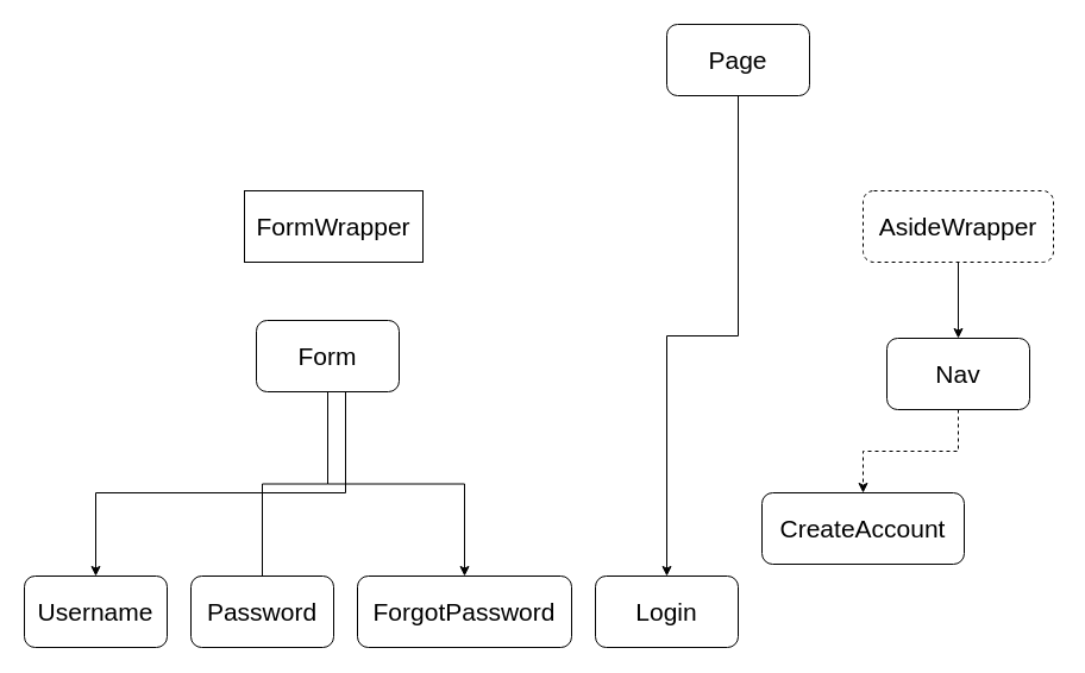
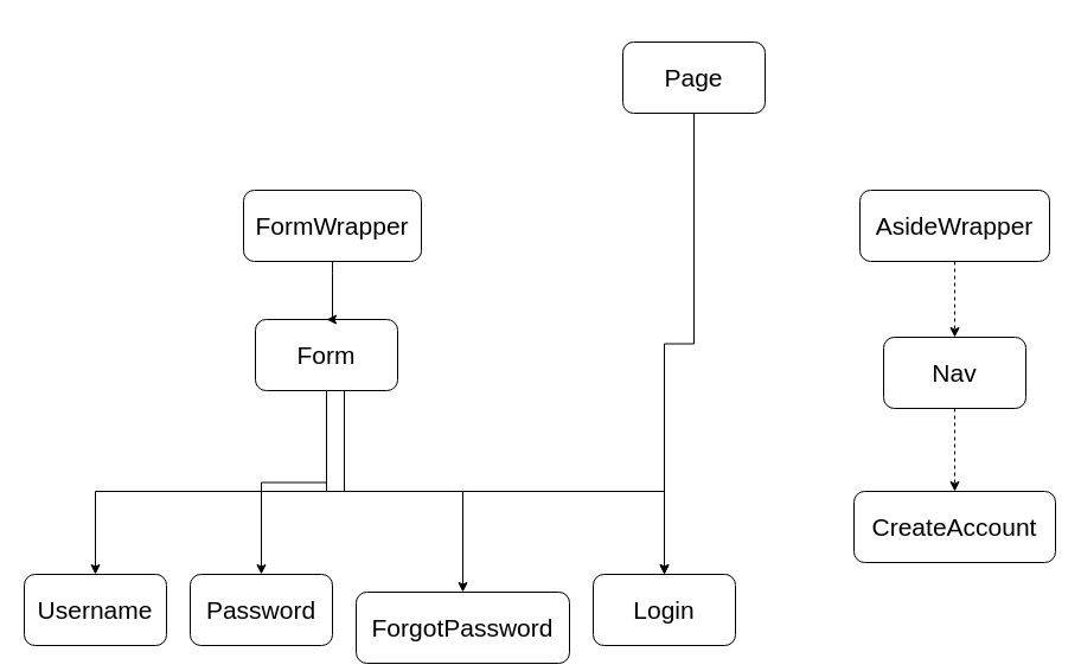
  <mxCell id="0" />
  <mxCell id="1" parent="0" />
  <mxCell id="2" style="edgeStyle=orthogonalEdgeStyle;rounded=0;orthogonalLoop=1;jettySize=auto;html=1;fontSize=21;" edge="1" parent="1" source="3" target="13"><mxGeometry relative="1" as="geometry" /></mxCell>
- <mxCell id="3" value="Page" style="rounded=1;whiteSpace=wrap;html=1;fontSize=21;" vertex="1" parent="1"><mxGeometry x="560" y="20" width="120" height="60" as="geometry" /></mxCell>
- <mxCell id="4" style="edgeStyle=orthogonalEdgeStyle;rounded=0;orthogonalLoop=1;jettySize=auto;html=1;entryX=0.5;entryY=0;entryDx=0;entryDy=0;fontSize=21;endArrow=none;" edge="1" parent="1" source="8" target="12"><mxGeometry relative="1" as="geometry" /></mxCell>
+ <mxCell id="3" value="Page" style="rounded=1;whiteSpace=wrap;html=1;fontSize=21;" vertex="1" parent="1"><mxGeometry x="525" y="35" width="120" height="60" as="geometry" /></mxCell>
+ <mxCell id="4" style="edgeStyle=orthogonalEdgeStyle;rounded=0;orthogonalLoop=1;jettySize=auto;html=1;entryX=0.5;entryY=0;entryDx=0;entryDy=0;fontSize=21;" edge="1" parent="1" source="8" target="12"><mxGeometry relative="1" as="geometry" /></mxCell>
  <mxCell id="5" style="edgeStyle=orthogonalEdgeStyle;rounded=0;orthogonalLoop=1;jettySize=auto;html=1;exitX=0.5;exitY=1;exitDx=0;exitDy=0;entryX=0.5;entryY=0;entryDx=0;entryDy=0;fontSize=21;" edge="1" parent="1" source="8" target="18"><mxGeometry relative="1" as="geometry" /></mxCell>
+ <mxCell id="6" style="edgeStyle=orthogonalEdgeStyle;rounded=0;orthogonalLoop=1;jettySize=auto;html=1;fontSize=21;" edge="1" parent="1" source="8" target="13"><mxGeometry relative="1" as="geometry"><Array as="points"><mxPoint x="290" y="414" /><mxPoint x="560" y="414" /></Array></mxGeometry></mxCell>
  <mxCell id="7" style="edgeStyle=orthogonalEdgeStyle;rounded=0;orthogonalLoop=1;jettySize=auto;html=1;fontSize=21;" edge="1" parent="1" source="8"><mxGeometry relative="1" as="geometry"><mxPoint x="80" y="484" as="targetPoint" /><Array as="points"><mxPoint x="290" y="414" /><mxPoint x="80" y="414" /></Array></mxGeometry></mxCell>
  <mxCell id="8" value="Form" style="rounded=1;whiteSpace=wrap;html=1;fontSize=21;" vertex="1" parent="1"><mxGeometry x="215" y="269" width="120" height="60" as="geometry" /></mxCell>
  <mxCell id="9" style="edgeStyle=orthogonalEdgeStyle;rounded=0;orthogonalLoop=1;jettySize=auto;html=1;entryX=0.5;entryY=0;entryDx=0;entryDy=0;fontSize=21;dashed=1;" edge="1" parent="1" source="10" target="19"><mxGeometry relative="1" as="geometry" /></mxCell>
  <mxCell id="10" value="Nav" style="rounded=1;whiteSpace=wrap;html=1;fontSize=21;" vertex="1" parent="1"><mxGeometry x="745" y="284" width="120" height="60" as="geometry" /></mxCell>
  <mxCell id="11" value="Username" style="rounded=1;whiteSpace=wrap;html=1;fontSize=21;" vertex="1" parent="1"><mxGeometry x="20" y="484" width="120" height="60" as="geometry" /></mxCell>
  <mxCell id="12" value="Password" style="rounded=1;whiteSpace=wrap;html=1;fontSize=21;" vertex="1" parent="1"><mxGeometry x="160" y="484" width="120" height="60" as="geometry" /></mxCell>
  <mxCell id="13" value="Login" style="rounded=1;whiteSpace=wrap;html=1;fontSize=21;" vertex="1" parent="1"><mxGeometry x="500" y="484" width="120" height="60" as="geometry" /></mxCell>
- <mxCell id="15" value="FormWrapper" style="whiteSpace=wrap;html=1;fontSize=21;rounded=0;" vertex="1" parent="1"><mxGeometry x="205" y="160" width="150" height="60" as="geometry" /></mxCell>
- <mxCell id="16" style="edgeStyle=orthogonalEdgeStyle;rounded=0;orthogonalLoop=1;jettySize=auto;html=1;entryX=0.5;entryY=0;entryDx=0;entryDy=0;fontSize=21;" edge="1" parent="1" source="17" target="10"><mxGeometry relative="1" as="geometry" /></mxCell>
- <mxCell id="17" value="AsideWrapper" style="rounded=1;whiteSpace=wrap;html=1;fontSize=21;dashed=1;" vertex="1" parent="1"><mxGeometry x="725" y="160" width="160" height="60" as="geometry" /></mxCell>
- <mxCell id="18" value="ForgotPassword" style="rounded=1;whiteSpace=wrap;html=1;fontSize=21;" vertex="1" parent="1"><mxGeometry x="300" y="484" width="180" height="60" as="geometry" /></mxCell>
- <mxCell id="19" value="CreateAccount" style="rounded=1;whiteSpace=wrap;html=1;fontSize=21;" vertex="1" parent="1"><mxGeometry x="640" y="414" width="170" height="60" as="geometry" /></mxCell>
+ <mxCell id="14" style="edgeStyle=orthogonalEdgeStyle;rounded=0;orthogonalLoop=1;jettySize=auto;html=1;entryX=0.5;entryY=0;entryDx=0;entryDy=0;fontSize=21;" edge="1" parent="1" source="15" target="8"><mxGeometry relative="1" as="geometry"><Array as="points"><mxPoint x="280" y="230" /><mxPoint x="280" y="230" /></Array></mxGeometry></mxCell>
+ <mxCell id="15" value="FormWrapper" style="rounded=1;whiteSpace=wrap;html=1;fontSize=21;" vertex="1" parent="1"><mxGeometry x="205" y="160" width="150" height="60" as="geometry" /></mxCell>
+ <mxCell id="16" style="edgeStyle=orthogonalEdgeStyle;rounded=0;orthogonalLoop=1;jettySize=auto;html=1;entryX=0.5;entryY=0;entryDx=0;entryDy=0;fontSize=21;dashed=1;" edge="1" parent="1" source="17" target="10"><mxGeometry relative="1" as="geometry" /></mxCell>
+ <mxCell id="17" value="AsideWrapper" style="rounded=1;whiteSpace=wrap;html=1;fontSize=21;" vertex="1" parent="1"><mxGeometry x="725" y="160" width="160" height="60" as="geometry" /></mxCell>
+ <mxCell id="18" value="ForgotPassword" style="rounded=1;whiteSpace=wrap;html=1;fontSize=21;" vertex="1" parent="1"><mxGeometry x="300" y="499" width="180" height="60" as="geometry" /></mxCell>
+ <mxCell id="19" value="CreateAccount" style="rounded=1;whiteSpace=wrap;html=1;fontSize=21;" vertex="1" parent="1"><mxGeometry x="720" y="414" width="170" height="60" as="geometry" /></mxCell>
